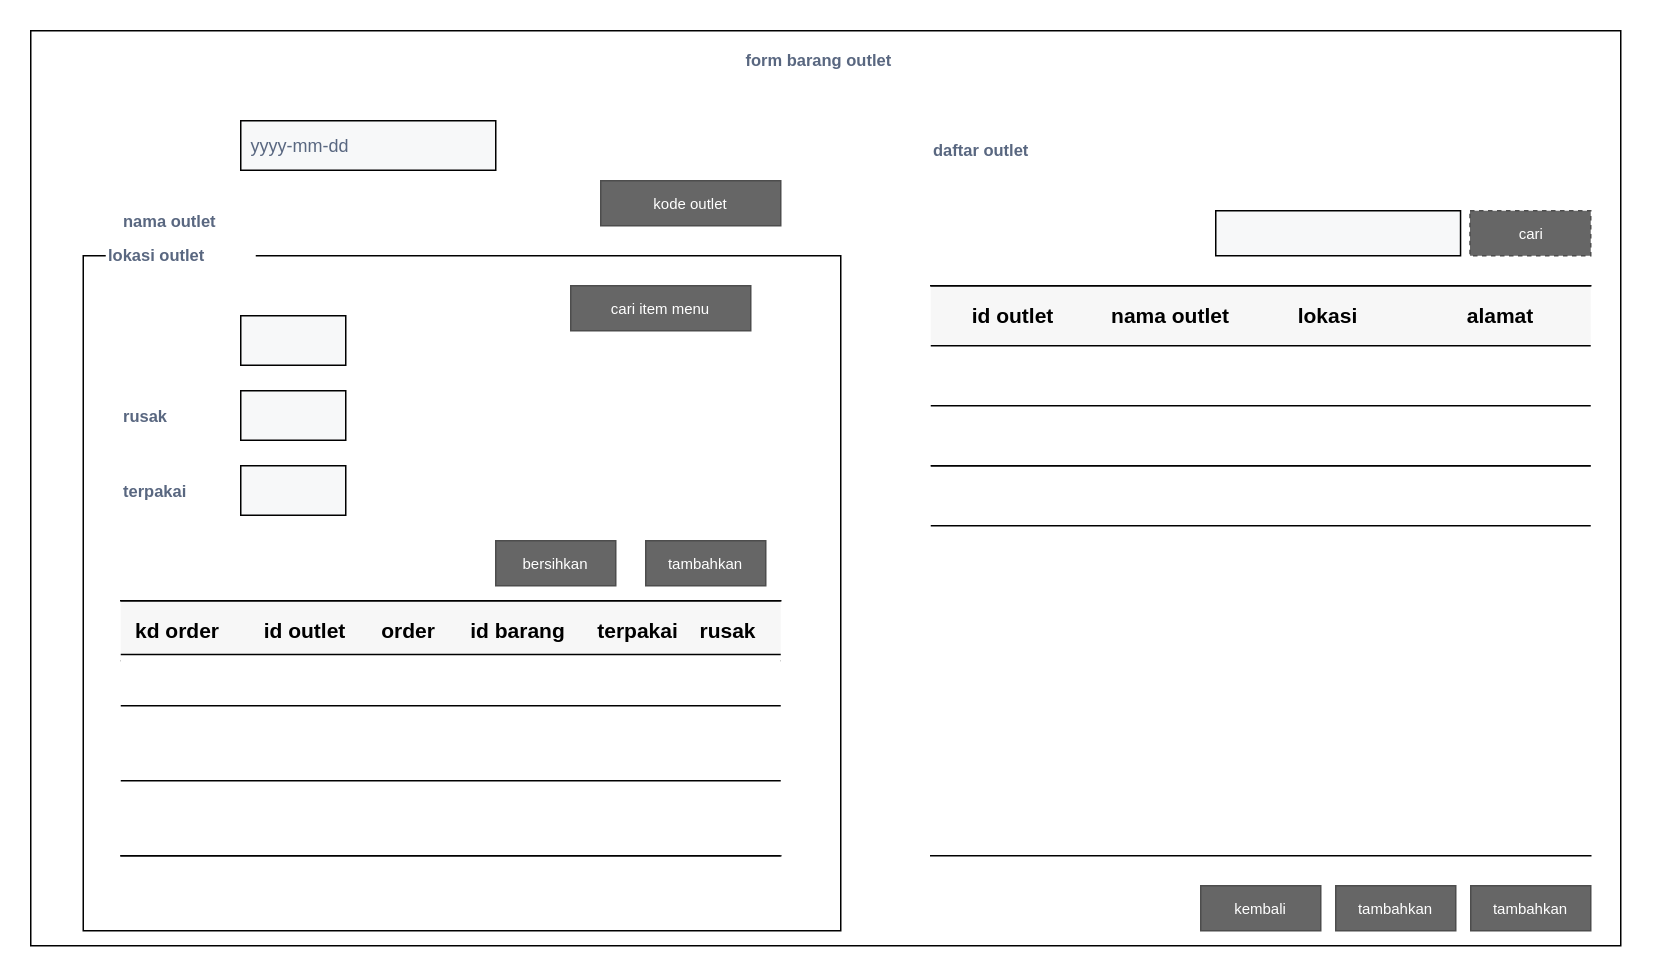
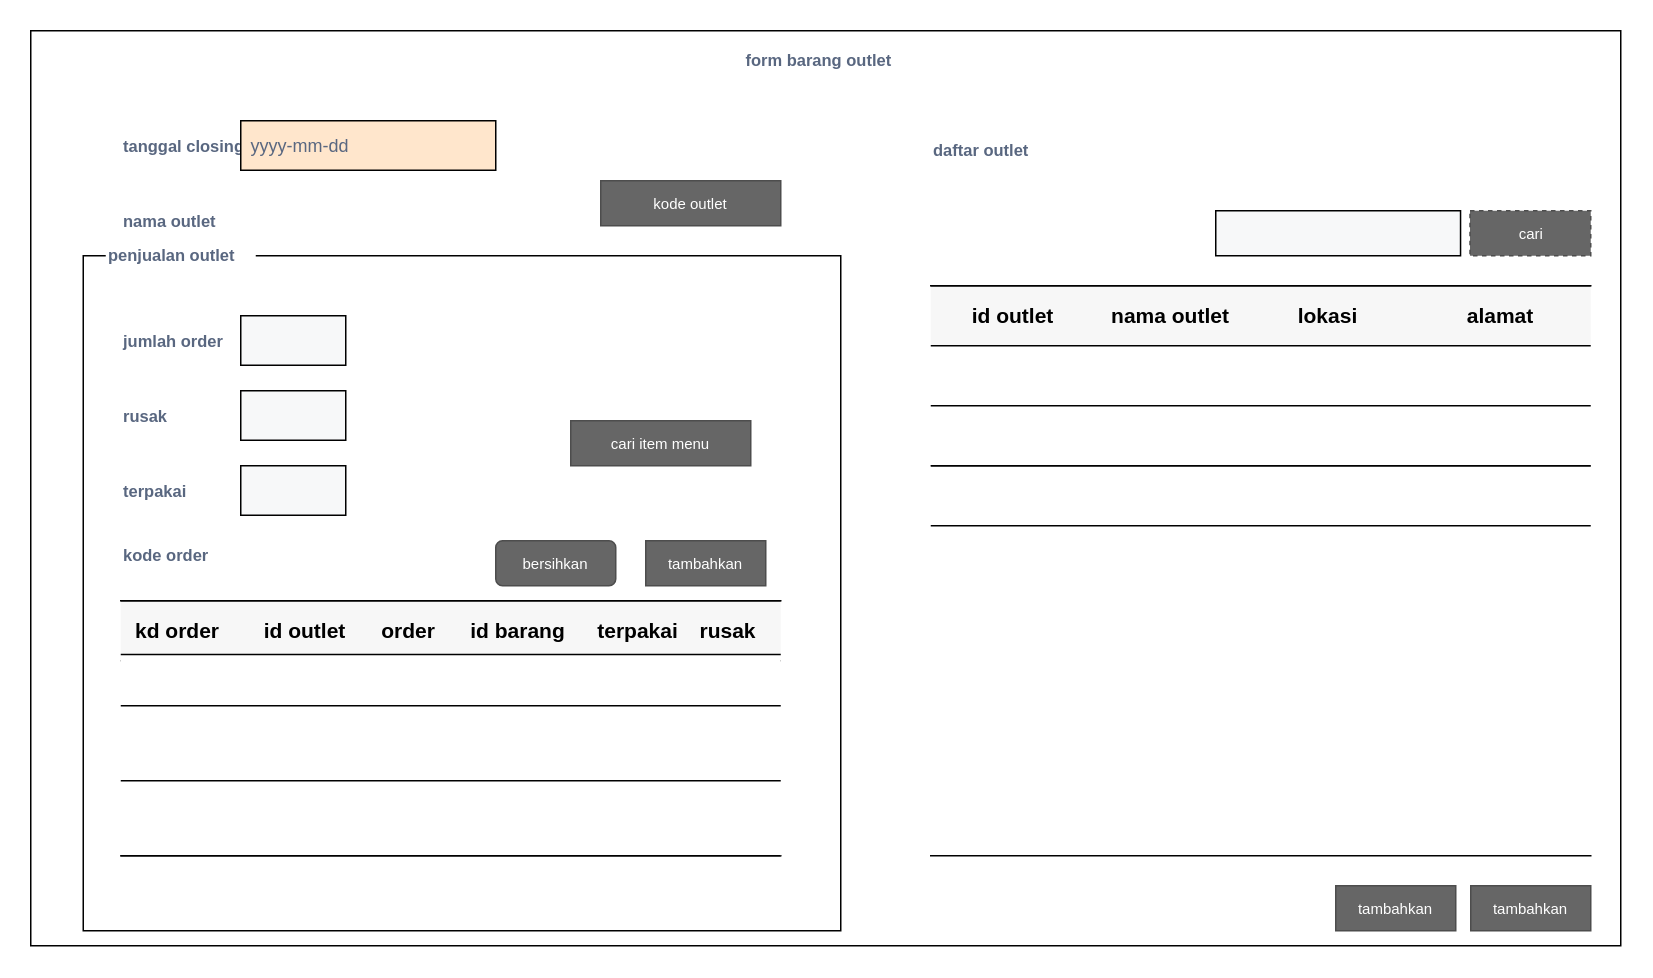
  <mxCell id="0" />
  <mxCell id="1" parent="0" />
  <mxCell id="2" value="" style="rounded=0;whiteSpace=wrap;html=1;fillColor=none;" vertex="1" parent="1"><mxGeometry x="55" y="170" width="505" height="450" as="geometry" /></mxCell>
  <mxCell id="3" value="" style="whiteSpace=wrap;html=1;rounded=0;shadow=0;labelBackgroundColor=none;strokeColor=#000000;strokeWidth=1;fillColor=none;fontFamily=Verdana;fontSize=12;fontColor=#000000;align=center;comic=0;" vertex="1" parent="1"><mxGeometry x="20" y="20" width="1060" height="610" as="geometry" /></mxCell>
- <mxCell id="4" value="cari item menu" style="rounded=0;html=1;shadow=0;dashed=0;whiteSpace=wrap;fontSize=10;fillColor=#666666;align=center;strokeColor=#4D4D4D;fontColor=#ffffff;comic=0;" vertex="1" parent="1"><mxGeometry x="380" y="190" width="120" height="30" as="geometry" /></mxCell>
+ <mxCell id="4" value="cari item menu" style="rounded=0;html=1;shadow=0;dashed=0;whiteSpace=wrap;fontSize=10;fillColor=#666666;align=center;strokeColor=#4D4D4D;fontColor=#ffffff;comic=0;" vertex="1" parent="1"><mxGeometry x="380" y="280" width="120" height="30" as="geometry" /></mxCell>
  <mxCell id="5" value="" style="group" vertex="1" connectable="0" parent="1"><mxGeometry x="80" y="130" width="250" height="33" as="geometry" /></mxCell>
  <mxCell id="6" value="nama outlet" style="fillColor=none;strokeColor=none;html=1;fontSize=11;fontStyle=0;align=left;fontColor=#596780;fontStyle=1;fontSize=11;comic=0;" vertex="1" parent="5"><mxGeometry y="6.5" width="70" height="20" as="geometry" /></mxCell>
- <mxCell id="7" value="lokasi outlet" style="fillColor=#ffffff;strokeColor=none;html=1;fontSize=11;fontStyle=0;align=left;fontColor=#596780;fontStyle=1;fontSize=11;comic=0;" vertex="1" parent="1"><mxGeometry x="70" y="160" width="100" height="20" as="geometry" /></mxCell>
+ <mxCell id="7" value="penjualan outlet" style="fillColor=#ffffff;strokeColor=none;html=1;fontSize=11;fontStyle=0;align=left;fontColor=#596780;fontStyle=1;fontSize=11;comic=0;" vertex="1" parent="1"><mxGeometry x="70" y="160" width="100" height="20" as="geometry" /></mxCell>
  <mxCell id="8" value="yyy-mm-ddd" style="group" vertex="1" connectable="0" parent="1"><mxGeometry x="80" y="80" width="250" height="33" as="geometry" /></mxCell>
- <mxCell id="10" value="yyyy-mm-dd" style="rounded=0;arcSize=9;fillColor=#F7F8F9;align=left;spacingLeft=5;strokeColor=#000000;html=1;strokeWidth=1;fontColor=#596780;fontSize=12;comic=0;" vertex="1" parent="8"><mxGeometry x="80" width="170" height="33" as="geometry" /></mxCell>
+ <mxCell id="9" value="tanggal closing" style="fillColor=none;strokeColor=none;html=1;fontSize=11;fontStyle=0;align=left;fontColor=#596780;fontStyle=1;fontSize=11;comic=0;" vertex="1" parent="8"><mxGeometry y="6.5" width="70" height="20" as="geometry" /></mxCell>
+ <mxCell id="10" value="yyyy-mm-dd" style="rounded=0;arcSize=9;fillColor=#ffe6cc;align=left;spacingLeft=5;strokeColor=#000000;html=1;strokeWidth=1;fontColor=#596780;fontSize=12;comic=0;" vertex="1" parent="8"><mxGeometry x="80" width="170" height="33" as="geometry" /></mxCell>
+ <mxCell id="11" value="kode order" style="fillColor=none;strokeColor=none;html=1;fontSize=11;fontStyle=0;align=left;fontColor=#596780;fontStyle=1;fontSize=11;comic=0;" vertex="1" parent="1"><mxGeometry x="80" y="360" width="70" height="20" as="geometry" /></mxCell>
  <mxCell id="12" value="" style="shape=partialRectangle;right=0;left=0;strokeColor=#000000;fillColor=#ffffff;whiteSpace=wrap;" vertex="1" parent="1"><mxGeometry x="80" y="400" width="440" height="170" as="geometry" /></mxCell>
  <mxCell id="13" value="" style="html=1;shadow=0;dashed=0;shape=mxgraph.bootstrap.horLines;strokeColor=inherit;fillColor=#000000;fillOpacity=3;resizeWidth=1;" vertex="1" parent="12"><mxGeometry width="440" height="40" relative="1" as="geometry" /></mxCell>
  <mxCell id="14" value="kd order" style="html=1;shadow=0;dashed=0;shape=mxgraph.bootstrap.rect;strokeColor=none;fillColor=none;fontSize=14;fontStyle=1;align=center;whiteSpace=wrap;resizeHeight=1;" vertex="1" parent="13"><mxGeometry width="70" height="40" relative="1" as="geometry"><mxPoint x="3" as="offset" /></mxGeometry></mxCell>
  <mxCell id="15" value="id outlet" style="html=1;shadow=0;dashed=0;shape=mxgraph.bootstrap.rect;strokeColor=none;fillColor=none;fontSize=14;fontStyle=1;align=center;whiteSpace=wrap;resizeHeight=1;" vertex="1" parent="13"><mxGeometry width="70" height="40" relative="1" as="geometry"><mxPoint x="88" as="offset" /></mxGeometry></mxCell>
  <mxCell id="16" value="order" style="html=1;shadow=0;dashed=0;shape=mxgraph.bootstrap.rect;strokeColor=none;fillColor=none;fontSize=14;fontStyle=1;align=center;whiteSpace=wrap;resizeHeight=1;" vertex="1" parent="13"><mxGeometry width="60" height="40" relative="1" as="geometry"><mxPoint x="162" as="offset" /></mxGeometry></mxCell>
  <mxCell id="17" value="id barang" style="html=1;shadow=0;dashed=0;shape=mxgraph.bootstrap.rect;strokeColor=none;fillColor=none;fontSize=14;fontStyle=1;align=center;whiteSpace=wrap;resizeHeight=1;" vertex="1" parent="13"><mxGeometry width="90" height="40" relative="1" as="geometry"><mxPoint x="220" as="offset" /></mxGeometry></mxCell>
  <mxCell id="18" value="terpakai" style="html=1;shadow=0;dashed=0;shape=mxgraph.bootstrap.rect;strokeColor=none;fillColor=none;fontSize=14;fontStyle=1;align=center;whiteSpace=wrap;resizeHeight=1;" vertex="1" parent="13"><mxGeometry width="90" height="40" relative="1" as="geometry"><mxPoint x="300" as="offset" /></mxGeometry></mxCell>
  <mxCell id="19" value="rusak" style="html=1;shadow=0;dashed=0;shape=mxgraph.bootstrap.rect;strokeColor=none;fillColor=none;fontSize=14;fontStyle=1;align=center;whiteSpace=wrap;resizeHeight=1;" vertex="1" parent="13"><mxGeometry width="70" height="40" relative="1" as="geometry"><mxPoint x="370" as="offset" /></mxGeometry></mxCell>
  <mxCell id="20" value="" style="strokeColor=#000000;fillColor=inherit;gradientColor=inherit;html=1;shadow=0;dashed=0;shape=mxgraph.bootstrap.horLines;resizeWidth=1;" vertex="1" parent="12"><mxGeometry width="440" height="50" relative="1" as="geometry"><mxPoint y="120" as="offset" /></mxGeometry></mxCell>
  <mxCell id="21" value="" style="strokeColor=#000000;fillColor=inherit;gradientColor=inherit;html=1;shadow=0;dashed=0;shape=mxgraph.bootstrap.horLines;resizeWidth=1;" vertex="1" parent="12"><mxGeometry y="35.79" width="440" height="34.21" as="geometry"><mxPoint y="140" as="offset" /></mxGeometry></mxCell>
- <mxCell id="22" value="bersihkan" style="rounded=0;html=1;shadow=0;dashed=0;whiteSpace=wrap;fontSize=10;fillColor=#666666;align=center;strokeColor=#4D4D4D;fontColor=#ffffff;comic=0;" vertex="1" parent="1"><mxGeometry x="330" y="360" width="80" height="30" as="geometry" /></mxCell>
+ <mxCell id="22" value="bersihkan" style="html=1;shadow=0;dashed=0;whiteSpace=wrap;fontSize=10;fillColor=#666666;align=center;strokeColor=#4D4D4D;fontColor=#ffffff;comic=0;rounded=1;" vertex="1" parent="1"><mxGeometry x="330" y="360" width="80" height="30" as="geometry" /></mxCell>
  <mxCell id="23" value="tambahkan" style="rounded=0;html=1;shadow=0;dashed=0;whiteSpace=wrap;fontSize=10;fillColor=#666666;align=center;strokeColor=#4D4D4D;fontColor=#ffffff;comic=0;" vertex="1" parent="1"><mxGeometry x="430" y="360" width="80" height="30" as="geometry" /></mxCell>
  <mxCell id="24" value="" style="shape=partialRectangle;right=0;left=0;strokeColor=#000000;fillColor=#ffffff;whiteSpace=wrap;" vertex="1" parent="1"><mxGeometry x="620" y="190" width="440" height="380" as="geometry" /></mxCell>
  <mxCell id="25" value="" style="html=1;shadow=0;dashed=0;shape=mxgraph.bootstrap.horLines;strokeColor=inherit;fillColor=#000000;fillOpacity=3;resizeWidth=1;" vertex="1" parent="24"><mxGeometry width="440" height="40" relative="1" as="geometry" /></mxCell>
  <mxCell id="26" value="id outlet" style="html=1;shadow=0;dashed=0;shape=mxgraph.bootstrap.rect;strokeColor=none;fillColor=none;fontSize=14;fontStyle=1;align=center;whiteSpace=wrap;resizeHeight=1;" vertex="1" parent="25"><mxGeometry width="90" height="40" relative="1" as="geometry"><mxPoint x="10" as="offset" /></mxGeometry></mxCell>
  <mxCell id="27" value="nama outlet" style="html=1;shadow=0;dashed=0;shape=mxgraph.bootstrap.rect;strokeColor=none;fillColor=none;fontSize=14;fontStyle=1;align=center;whiteSpace=wrap;resizeHeight=1;" vertex="1" parent="25"><mxGeometry width="100" height="40" relative="1" as="geometry"><mxPoint x="110" as="offset" /></mxGeometry></mxCell>
  <mxCell id="28" value="lokasi" style="html=1;shadow=0;dashed=0;shape=mxgraph.bootstrap.rect;strokeColor=none;fillColor=none;fontSize=14;fontStyle=1;align=center;whiteSpace=wrap;resizeHeight=1;" vertex="1" parent="25"><mxGeometry width="90" height="40" relative="1" as="geometry"><mxPoint x="220" as="offset" /></mxGeometry></mxCell>
  <mxCell id="29" value="alamat" style="html=1;shadow=0;dashed=0;shape=mxgraph.bootstrap.rect;strokeColor=none;fillColor=none;fontSize=14;fontStyle=1;align=center;whiteSpace=wrap;resizeHeight=1;" vertex="1" parent="25"><mxGeometry width="120" height="40" relative="1" as="geometry"><mxPoint x="320" as="offset" /></mxGeometry></mxCell>
  <mxCell id="30" value="" style="strokeColor=#000000;fillColor=inherit;gradientColor=inherit;html=1;shadow=0;dashed=0;shape=mxgraph.bootstrap.horLines;resizeWidth=1;" vertex="1" parent="24"><mxGeometry width="440" height="40" relative="1" as="geometry"><mxPoint y="120" as="offset" /></mxGeometry></mxCell>
  <mxCell id="31" value="" style="strokeColor=#000000;fillColor=inherit;gradientColor=inherit;html=1;shadow=0;dashed=0;shape=mxgraph.bootstrap.horLines;resizeWidth=1;" vertex="1" parent="24"><mxGeometry y="80" width="440" height="40" as="geometry"><mxPoint y="140" as="offset" /></mxGeometry></mxCell>
  <mxCell id="32" value="" style="group" vertex="1" connectable="0" parent="1"><mxGeometry x="810" y="140" width="250" height="30" as="geometry" /></mxCell>
  <mxCell id="33" value="" style="rounded=0;arcSize=9;fillColor=#F7F8F9;align=left;spacingLeft=5;strokeColor=#000000;html=1;strokeWidth=1;fontColor=#596780;fontSize=12;comic=0;" vertex="1" parent="32"><mxGeometry width="163.2" height="30" as="geometry" /></mxCell>
  <mxCell id="34" value="cari" style="rounded=0;html=1;shadow=0;dashed=1;whiteSpace=wrap;fontSize=10;fillColor=#666666;align=center;strokeColor=#4D4D4D;fontColor=#ffffff;comic=0;" vertex="1" parent="32"><mxGeometry x="169.5" width="80.5" height="30" as="geometry" /></mxCell>
  <mxCell id="35" value="daftar outlet&lt;span style=&quot;color: rgba(0 , 0 , 0 , 0) ; font-family: monospace ; font-size: 0px ; font-weight: 400&quot;&gt;%3CmxGraphModel%3E%3Croot%3E%3CmxCell%20id%3D%220%22%2F%3E%3CmxCell%20id%3D%221%22%20parent%3D%220%22%2F%3E%3CmxCell%20id%3D%222%22%20value%3D%22nama%20outlet%22%20style%3D%22fillColor%3Dnone%3BstrokeColor%3Dnone%3Bhtml%3D1%3BfontSize%3D11%3BfontStyle%3D0%3Balign%3Dleft%3BfontColor%3D%23596780%3BfontStyle%3D1%3BfontSize%3D11%3Bcomic%3D0%3B%22%20vertex%3D%221%22%20parent%3D%221%22%3E%3CmxGeometry%20x%3D%2280%22%20y%3D%22136.5%22%20width%3D%2270%22%20height%3D%2220%22%20as%3D%22geometry%22%2F%3E%3C%2FmxCell%3E%3C%2Froot%3E%3C%2FmxGraphModel%3E&lt;/span&gt;" style="fillColor=none;strokeColor=none;html=1;fontSize=11;fontStyle=0;align=left;fontColor=#596780;fontStyle=1;fontSize=11;comic=0;" vertex="1" parent="1"><mxGeometry x="620" y="90" width="70" height="20" as="geometry" /></mxCell>
  <mxCell id="36" value="form barang outlet" style="fillColor=none;strokeColor=none;html=1;fontSize=11;fontStyle=0;align=center;fontColor=#596780;fontStyle=1;fontSize=11;comic=0;" vertex="1" parent="1"><mxGeometry x="40" y="30" width="1010" height="20" as="geometry" /></mxCell>
- <mxCell id="37" value="kembali" style="rounded=0;html=1;shadow=0;dashed=0;whiteSpace=wrap;fontSize=10;fillColor=#666666;align=center;strokeColor=#4D4D4D;fontColor=#ffffff;comic=0;" vertex="1" parent="1"><mxGeometry x="800" y="590" width="80" height="30" as="geometry" /></mxCell>
  <mxCell id="38" value="tambahkan" style="rounded=0;html=1;shadow=0;dashed=0;whiteSpace=wrap;fontSize=10;fillColor=#666666;align=center;strokeColor=#4D4D4D;fontColor=#ffffff;comic=0;" vertex="1" parent="1"><mxGeometry x="890" y="590" width="80" height="30" as="geometry" /></mxCell>
  <mxCell id="39" value="tambahkan" style="rounded=0;html=1;shadow=0;dashed=0;whiteSpace=wrap;fontSize=10;fillColor=#666666;align=center;strokeColor=#4D4D4D;fontColor=#ffffff;comic=0;" vertex="1" parent="1"><mxGeometry x="980" y="590" width="80" height="30" as="geometry" /></mxCell>
  <mxCell id="40" value="" style="group" vertex="1" connectable="0" parent="1"><mxGeometry x="80" y="210" width="150" height="33" as="geometry" /></mxCell>
+ <mxCell id="41" value="jumlah order" style="fillColor=none;strokeColor=none;html=1;fontSize=11;fontStyle=0;align=left;fontColor=#596780;fontStyle=1;fontSize=11;comic=0;" vertex="1" parent="40"><mxGeometry y="6.5" width="70" height="20" as="geometry" /></mxCell>
  <mxCell id="42" value="" style="rounded=0;arcSize=9;fillColor=#F7F8F9;align=left;spacingLeft=5;strokeColor=#000000;html=1;strokeWidth=1;fontColor=#596780;fontSize=12;comic=0;" vertex="1" parent="40"><mxGeometry x="80" width="70" height="33" as="geometry" /></mxCell>
  <mxCell id="43" value="" style="group" vertex="1" connectable="0" parent="1"><mxGeometry x="80" y="260" width="150" height="33" as="geometry" /></mxCell>
  <mxCell id="44" value="rusak" style="fillColor=none;strokeColor=none;html=1;fontSize=11;fontStyle=0;align=left;fontColor=#596780;fontStyle=1;fontSize=11;comic=0;" vertex="1" parent="43"><mxGeometry y="6.5" width="70" height="20" as="geometry" /></mxCell>
  <mxCell id="45" value="" style="rounded=0;arcSize=9;fillColor=#F7F8F9;align=left;spacingLeft=5;strokeColor=#000000;html=1;strokeWidth=1;fontColor=#596780;fontSize=12;comic=0;" vertex="1" parent="43"><mxGeometry x="80" width="70" height="33" as="geometry" /></mxCell>
  <mxCell id="46" value="" style="group" vertex="1" connectable="0" parent="1"><mxGeometry x="80" y="310" width="150" height="33" as="geometry" /></mxCell>
  <mxCell id="47" value="terpakai" style="fillColor=none;strokeColor=none;html=1;fontSize=11;fontStyle=0;align=left;fontColor=#596780;fontStyle=1;fontSize=11;comic=0;" vertex="1" parent="46"><mxGeometry y="6.5" width="70" height="20" as="geometry" /></mxCell>
  <mxCell id="48" value="" style="rounded=0;arcSize=9;fillColor=#F7F8F9;align=left;spacingLeft=5;strokeColor=#000000;html=1;strokeWidth=1;fontColor=#596780;fontSize=12;comic=0;" vertex="1" parent="46"><mxGeometry x="80" width="70" height="33" as="geometry" /></mxCell>
  <mxCell id="49" value="kode outlet" style="rounded=0;html=1;shadow=0;dashed=0;whiteSpace=wrap;fontSize=10;fillColor=#666666;align=center;strokeColor=#4D4D4D;fontColor=#ffffff;comic=0;" vertex="1" parent="1"><mxGeometry x="400" y="120" width="120" height="30" as="geometry" /></mxCell>
